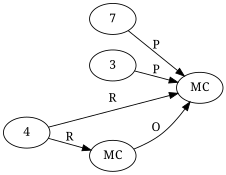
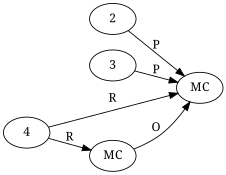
  digraph {
    rankdir=LR
    fontname="Noto Serif"
    node [t=StrBuilder fontname="Noto Serif"]
    edge [fontname="Noto Serif"]
    n1 [l=699 label=MC s="appendFixedWidthPadLeft()"]
-   2 [t=int v=1 label=7]
+   2 [t=int v=1]
    3 [t=int v=0]
    4 [n=sb]
    n5 [l=698 label=MC s="clear()"]
    2 -> n1 [label=P]
    3 -> n1 [label=P]
    4 -> n1 [label=R]
    4 -> n5 [label=R]
    n5 -> n1 [label=O]
  }
